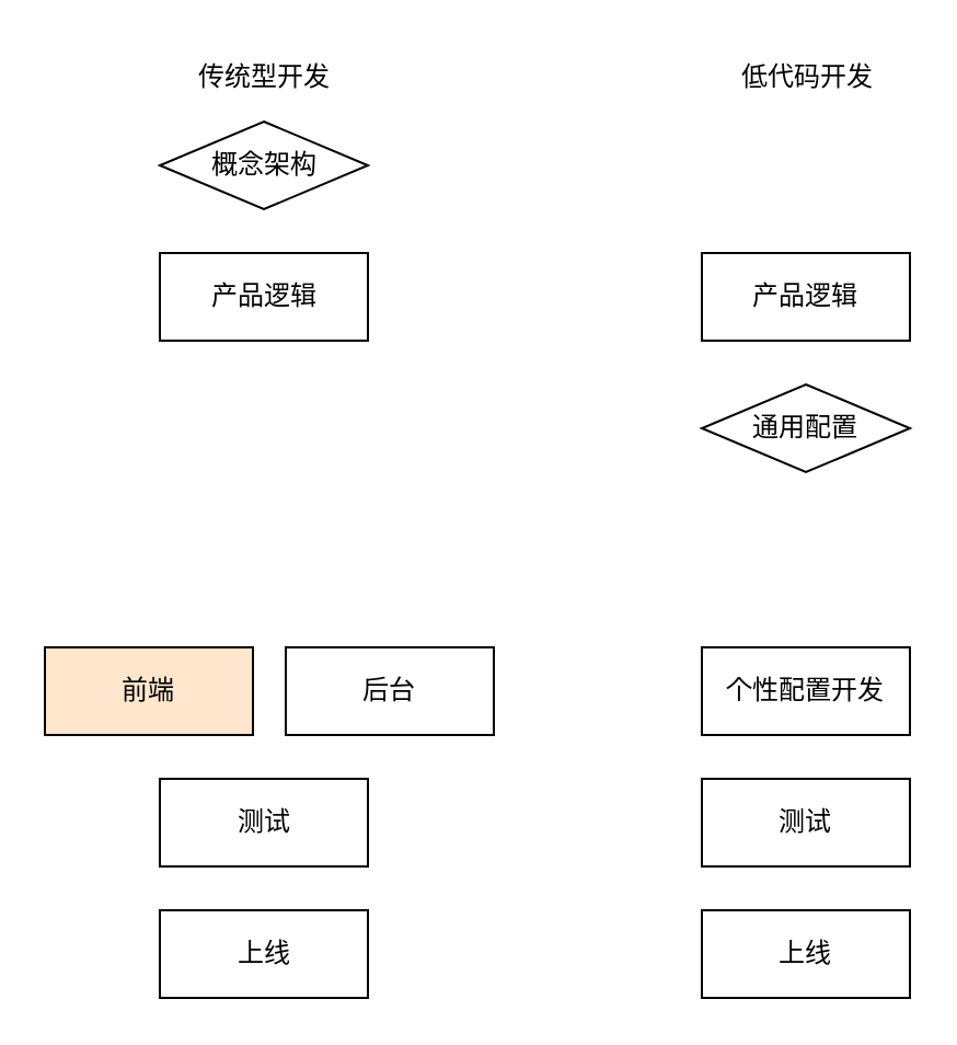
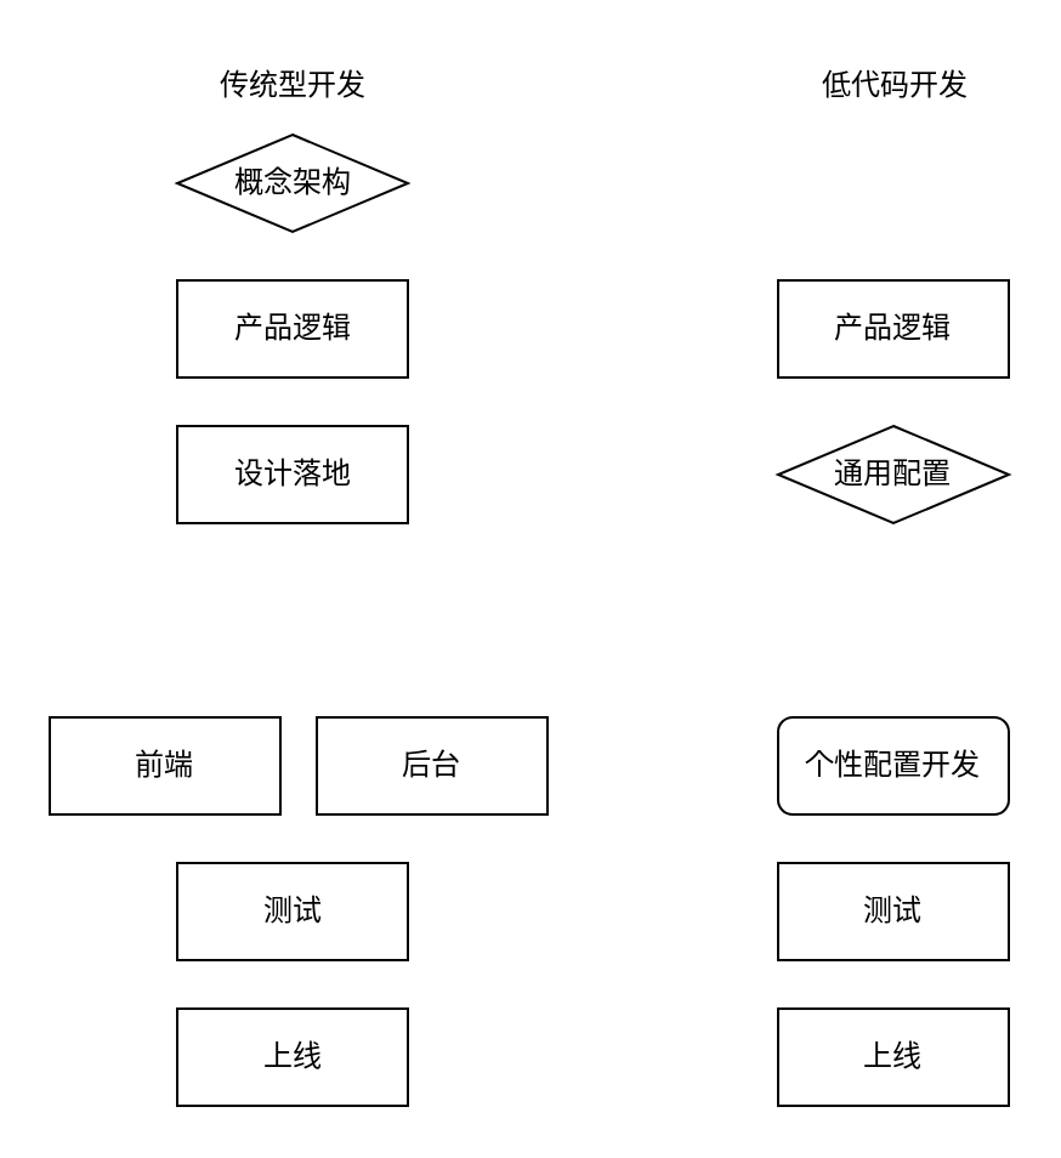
  <mxCell id="0" />
  <mxCell id="1" parent="0" />
  <mxCell id="2" value="传统型开发&lt;br&gt;" style="text;html=1;align=center;verticalAlign=middle;resizable=0;points=[];autosize=1;strokeColor=none;fillColor=none;" vertex="1" parent="1"><mxGeometry x="80" y="20" width="80" height="30" as="geometry" /></mxCell>
  <mxCell id="3" value="概念架构" style="rhombus;whiteSpace=wrap;html=1;" vertex="1" parent="1"><mxGeometry x="72.5" y="55" width="95" height="40" as="geometry" /></mxCell>
  <mxCell id="4" value="产品逻辑" style="rounded=0;whiteSpace=wrap;html=1;" vertex="1" parent="1"><mxGeometry x="72.5" y="115" width="95" height="40" as="geometry" /></mxCell>
+ <mxCell id="5" value="设计落地" style="rounded=0;whiteSpace=wrap;html=1;" vertex="1" parent="1"><mxGeometry x="72.5" y="175" width="95" height="40" as="geometry" /></mxCell>
  <mxCell id="6" style="edgeStyle=none;html=1;exitX=0.5;exitY=0;exitDx=0;exitDy=0;" edge="1" parent="1" source="7"><mxGeometry relative="1" as="geometry"><mxPoint x="70" y="325" as="targetPoint" /></mxGeometry></mxCell>
- <mxCell id="7" value="前端" style="rounded=0;whiteSpace=wrap;html=1;fillColor=#ffe6cc;" vertex="1" parent="1"><mxGeometry x="20" y="295" width="95" height="40" as="geometry" /></mxCell>
+ <mxCell id="7" value="前端" style="rounded=0;whiteSpace=wrap;html=1;" vertex="1" parent="1"><mxGeometry x="20" y="295" width="95" height="40" as="geometry" /></mxCell>
  <mxCell id="8" value="后台" style="rounded=0;whiteSpace=wrap;html=1;" vertex="1" parent="1"><mxGeometry x="130" y="295" width="95" height="40" as="geometry" /></mxCell>
  <mxCell id="9" value="测试" style="rounded=0;whiteSpace=wrap;html=1;" vertex="1" parent="1"><mxGeometry x="72.5" y="355" width="95" height="40" as="geometry" /></mxCell>
  <mxCell id="10" value="上线" style="rounded=0;whiteSpace=wrap;html=1;" vertex="1" parent="1"><mxGeometry x="72.5" y="415" width="95" height="40" as="geometry" /></mxCell>
  <mxCell id="11" value="低代码开发" style="text;html=1;align=center;verticalAlign=middle;resizable=0;points=[];autosize=1;strokeColor=none;fillColor=none;" vertex="1" parent="1"><mxGeometry x="327.5" y="20" width="80" height="30" as="geometry" /></mxCell>
  <mxCell id="12" value="产品逻辑" style="rounded=0;whiteSpace=wrap;html=1;" vertex="1" parent="1"><mxGeometry x="320" y="115" width="95" height="40" as="geometry" /></mxCell>
  <mxCell id="13" value="通用配置" style="rhombus;whiteSpace=wrap;html=1;" vertex="1" parent="1"><mxGeometry x="320" y="175" width="95" height="40" as="geometry" /></mxCell>
  <mxCell id="14" value="测试" style="rounded=0;whiteSpace=wrap;html=1;" vertex="1" parent="1"><mxGeometry x="320" y="355" width="95" height="40" as="geometry" /></mxCell>
  <mxCell id="15" value="上线" style="rounded=0;whiteSpace=wrap;html=1;" vertex="1" parent="1"><mxGeometry x="320" y="415" width="95" height="40" as="geometry" /></mxCell>
- <mxCell id="16" value="个性配置开发" style="rounded=0;whiteSpace=wrap;html=1;" vertex="1" parent="1"><mxGeometry x="320" y="295" width="95" height="40" as="geometry" /></mxCell>
+ <mxCell id="16" value="个性配置开发" style="whiteSpace=wrap;html=1;rounded=1;" vertex="1" parent="1"><mxGeometry x="320" y="295" width="95" height="40" as="geometry" /></mxCell>
